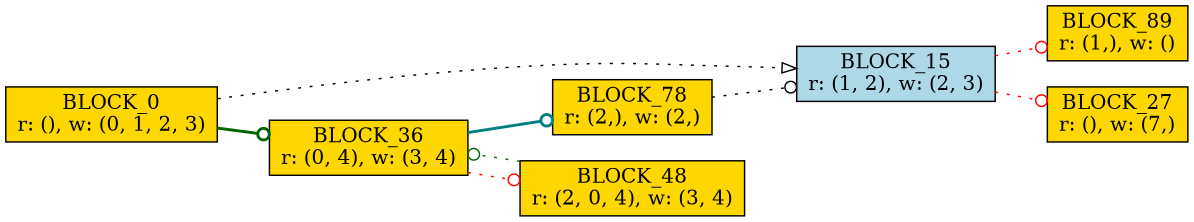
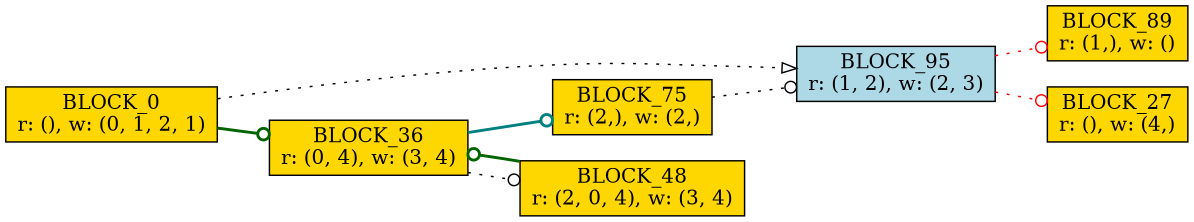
  digraph {
    rankdir=LR
    node [fillcolor=gold shape=box style=filled]
    edge [arrowhead=odot color=black style=dotted]
-   n1 [label="BLOCK_0\nr: (), w: (0, 1, 2, 3)"]
-   n2 [fillcolor=lightblue label="BLOCK_15\nr: (1, 2), w: (2, 3)"]
+   n1 [label="BLOCK_0\nr: (), w: (0, 1, 2, 1)"]
+   n2 [fillcolor=lightblue label="BLOCK_95\nr: (1, 2), w: (2, 3)"]
    n3 [label="BLOCK_36\nr: (0, 4), w: (3, 4)"]
    n4 [label="BLOCK_89\nr: (1,), w: ()"]
-   n5 [label="BLOCK_27\nr: (), w: (7,)"]
-   n6 [label="BLOCK_78\nr: (2,), w: (2,)"]
+   n5 [label="BLOCK_27\nr: (), w: (4,)"]
+   n6 [label="BLOCK_75\nr: (2,), w: (2,)"]
    n7 [label="BLOCK_48\nr: (2, 0, 4), w: (3, 4)"]
    n1 -> n2 [arrowhead=onormal]
    n1 -> n3 [color=darkgreen style=bold]
    n2 -> n4 [color=red]
    n2 -> n5 [color=red]
    n3 -> n6 [color=teal style=bold]
-   n3 -> n7 [color=red]
+   n3 -> n7
    n6 -> n2
-   n7 -> n3 [color=darkgreen]
+   n7 -> n3 [color=darkgreen style=bold]
  }
